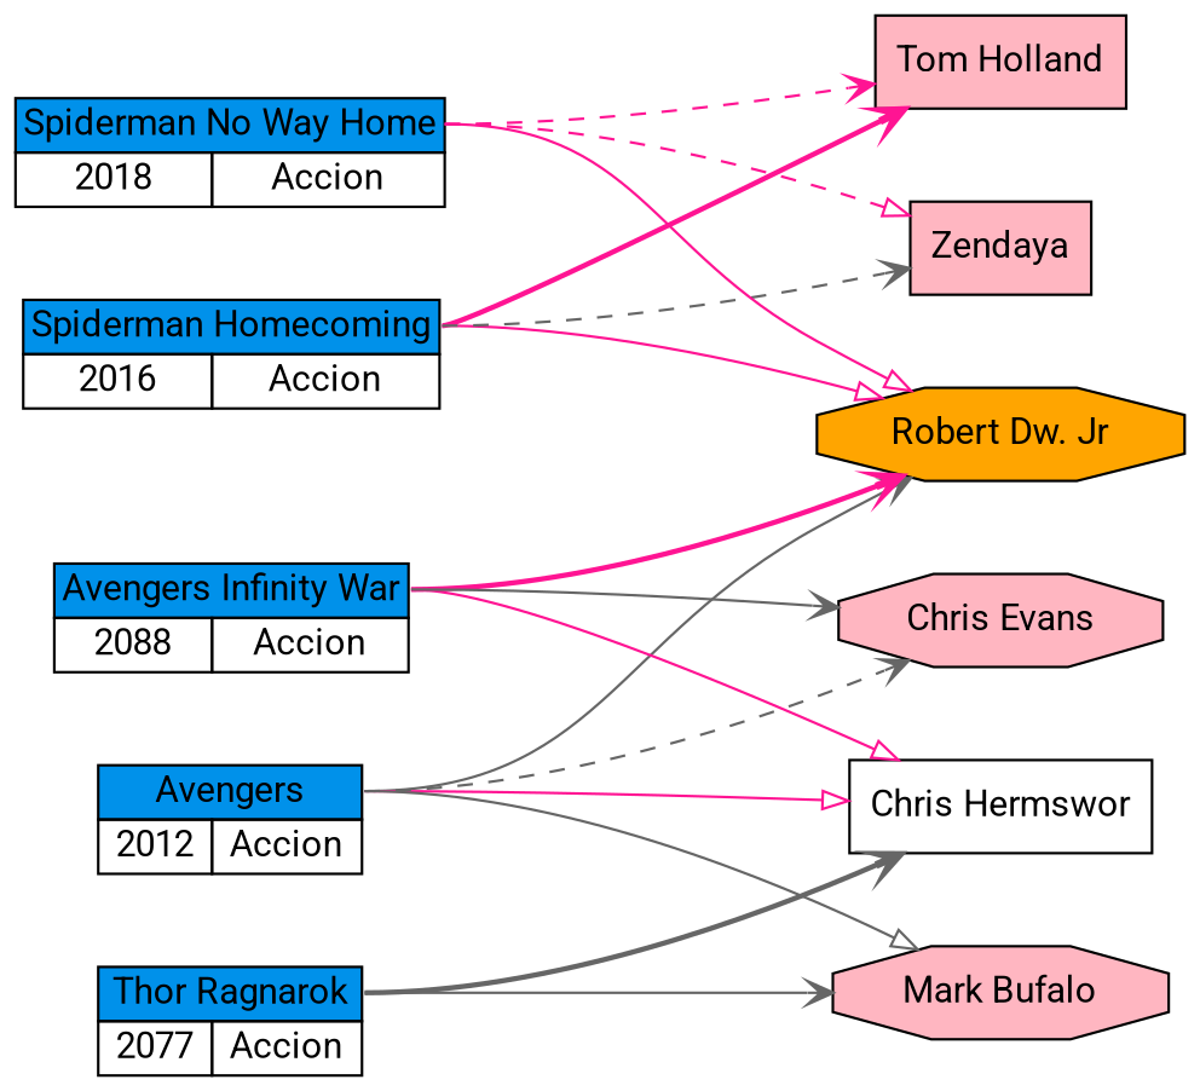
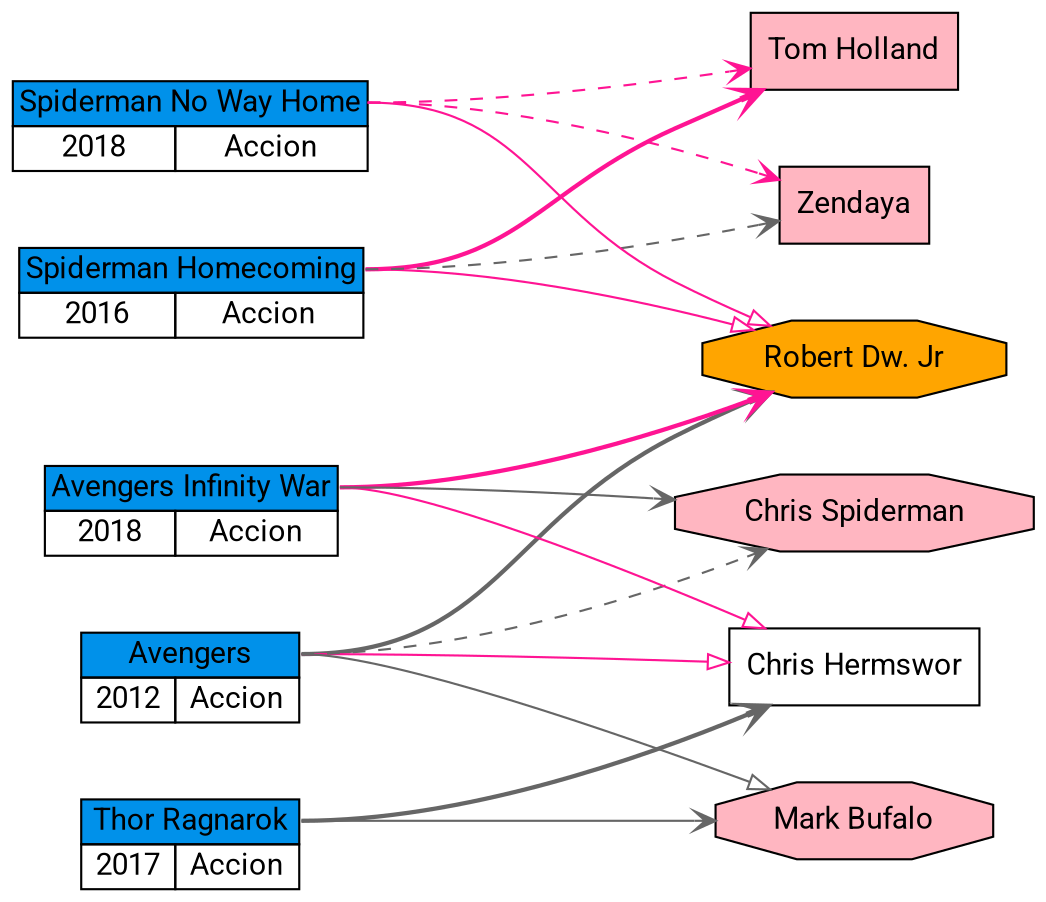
  digraph {
    fontname=Roboto
    nodesep=0.5
    rankdir=LR
    ranksep=2
    node [fontname=Roboto shape=plain style=filled]
    edge [arrowhead=vee color=deeppink fontname=Roboto style=solid tailport=p1]
    n1 [label=<         <table border="0" cellborder="1" cellspacing="0">         <tr><td bgcolor="#0091ea" port="p1" colspan="2">Avengers</td></tr>         <tr><td> 2012 </td><td> Accion </td></tr>         </table>> style=""]
    "Robert Dw. Jr" [fillcolor=orange shape=octagon]
    "Chris Hermswor" [fillcolor=white shape=box]
-   "Chris Evans" [fillcolor=lightpink shape=octagon]
+   "Chris Evans" [fillcolor=lightpink shape=octagon label="Chris Spiderman"]
    "Mark Bufalo" [fillcolor=lightpink shape=octagon]
    n6 [label=<         <table border="0" cellborder="1" cellspacing="0">         <tr><td bgcolor="#0091ea" port="p1" colspan="2">Spiderman Homecoming</td></tr>         <tr><td> 2016 </td><td> Accion </td></tr>         </table>> style=""]
    "Tom Holland" [fillcolor=lightpink shape=box]
    Zendaya [fillcolor=lightpink shape=box]
    n9 [label=<         <table border="0" cellborder="1" cellspacing="0">         <tr><td bgcolor="#0091ea" port="p1" colspan="2">Spiderman No Way Home</td></tr>         <tr><td> 2018 </td><td> Accion </td></tr>         </table>> style=""]
-   n10 [label=<         <table border="0" cellborder="1" cellspacing="0">         <tr><td bgcolor="#0091ea" port="p1" colspan="2">Avengers Infinity War</td></tr>         <tr><td> 2088 </td><td> Accion </td></tr>         </table>> style=""]
-   n11 [label=<         <table border="0" cellborder="1" cellspacing="0">         <tr><td bgcolor="#0091ea" port="p1" colspan="2">Thor Ragnarok</td></tr>         <tr><td> 2077 </td><td> Accion </td></tr>         </table>> style=""]
-   n1 -> "Robert Dw. Jr" [color=gray40]
+   n10 [label=<         <table border="0" cellborder="1" cellspacing="0">         <tr><td bgcolor="#0091ea" port="p1" colspan="2">Avengers Infinity War</td></tr>         <tr><td> 2018 </td><td> Accion </td></tr>         </table>> style=""]
+   n11 [label=<         <table border="0" cellborder="1" cellspacing="0">         <tr><td bgcolor="#0091ea" port="p1" colspan="2">Thor Ragnarok</td></tr>         <tr><td> 2017 </td><td> Accion </td></tr>         </table>> style=""]
+   n1 -> "Robert Dw. Jr" [color=gray40 style=bold]
    n1 -> "Chris Hermswor" [arrowhead=onormal]
    n1 -> "Chris Evans" [color=gray40 style=dashed]
    n1 -> "Mark Bufalo" [arrowhead=onormal color=gray40]
    n6 -> "Robert Dw. Jr" [arrowhead=onormal]
    n6 -> "Tom Holland" [style=bold]
    n6 -> Zendaya [color=gray40 style=dashed]
    n9 -> "Robert Dw. Jr" [arrowhead=onormal]
    n9 -> "Tom Holland" [style=dashed]
-   n9 -> Zendaya [arrowhead=onormal style=dashed]
+   n9 -> Zendaya [style=dashed]
    n10 -> "Robert Dw. Jr" [style=bold]
    n10 -> "Chris Hermswor" [arrowhead=onormal]
    n10 -> "Chris Evans" [color=gray40]
    n11 -> "Chris Hermswor" [color=gray40 style=bold]
    n11 -> "Mark Bufalo" [color=gray40]
  }
